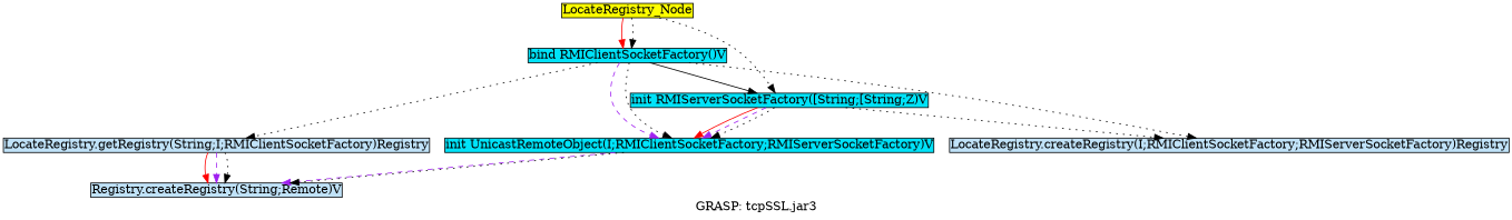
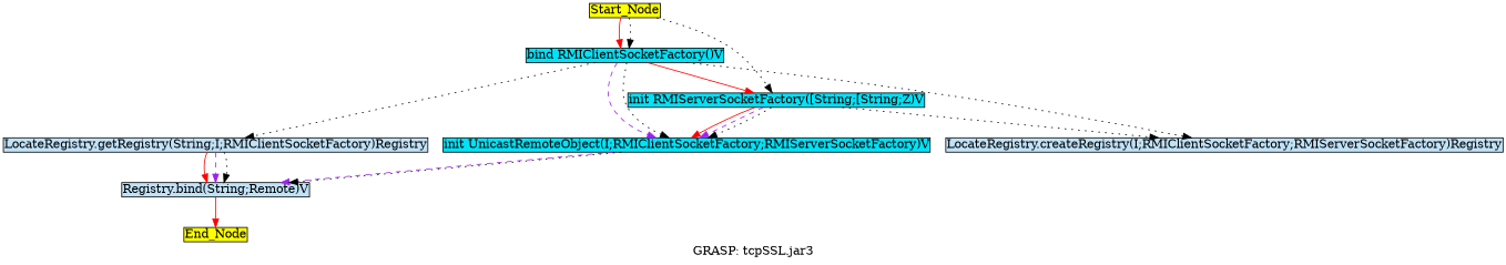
  digraph {
    label="GRASP: tcpSSL.jar3"
    node [fillcolor="#00e2f8" margin=0.02 shape=box style=filled]
    edge [color=black style=dotted]
-   Start_Node [fillcolor=yellow height=0 width=0 label=LocateRegistry_Node]
+   Start_Node [fillcolor=yellow height=0 width=0]
    n2 [height=0 label="bind RMIClientSocketFactory()V" width=0]
    "init RMIServerSocketFactory([String;[String;Z)V" [height=0 width=0]
    "LocateRegistry.createRegistry(I;RMIClientSocketFactory;RMIServerSocketFactory)Registry" [fillcolor="#c0e2f8" height=0 width=0]
    "LocateRegistry.getRegistry(String;I;RMIClientSocketFactory)Registry" [fillcolor="#c0e2f8" height=0 width=0]
    "init UnicastRemoteObject(I;RMIClientSocketFactory;RMIServerSocketFactory)V" [height=0 width=0]
-   "Registry.bind(String;Remote)V" [fillcolor="#c0e2f8" height=0 width=0 label="Registry.createRegistry(String;Remote)V"]
+   "Registry.bind(String;Remote)V" [fillcolor="#c0e2f8" height=0 width=0]
+   End_Node [fillcolor=yellow height=0 width=0]
    Start_Node -> n2 [color=red style=solid]
    Start_Node -> n2
    Start_Node -> "init RMIServerSocketFactory([String;[String;Z)V"
-   n2 -> "init RMIServerSocketFactory([String;[String;Z)V" [style=solid]
+   n2 -> "init RMIServerSocketFactory([String;[String;Z)V" [color=red style=solid]
    n2 -> "LocateRegistry.createRegistry(I;RMIClientSocketFactory;RMIServerSocketFactory)Registry"
    n2 -> "LocateRegistry.getRegistry(String;I;RMIClientSocketFactory)Registry"
    n2 -> "init UnicastRemoteObject(I;RMIClientSocketFactory;RMIServerSocketFactory)V" [color=purple style=dashed]
    n2 -> "init UnicastRemoteObject(I;RMIClientSocketFactory;RMIServerSocketFactory)V"
    "init RMIServerSocketFactory([String;[String;Z)V" -> "LocateRegistry.createRegistry(I;RMIClientSocketFactory;RMIServerSocketFactory)Registry"
    "init RMIServerSocketFactory([String;[String;Z)V" -> "init UnicastRemoteObject(I;RMIClientSocketFactory;RMIServerSocketFactory)V" [color=red style=solid]
    "init RMIServerSocketFactory([String;[String;Z)V" -> "init UnicastRemoteObject(I;RMIClientSocketFactory;RMIServerSocketFactory)V" [color=purple style=dashed]
    "init RMIServerSocketFactory([String;[String;Z)V" -> "init UnicastRemoteObject(I;RMIClientSocketFactory;RMIServerSocketFactory)V"
    "LocateRegistry.getRegistry(String;I;RMIClientSocketFactory)Registry" -> "Registry.bind(String;Remote)V" [color=red style=solid]
    "LocateRegistry.getRegistry(String;I;RMIClientSocketFactory)Registry" -> "Registry.bind(String;Remote)V" [color=purple style=dashed]
    "LocateRegistry.getRegistry(String;I;RMIClientSocketFactory)Registry" -> "Registry.bind(String;Remote)V"
    "init UnicastRemoteObject(I;RMIClientSocketFactory;RMIServerSocketFactory)V" -> "Registry.bind(String;Remote)V" [color=purple style=dashed]
    "init UnicastRemoteObject(I;RMIClientSocketFactory;RMIServerSocketFactory)V" -> "Registry.bind(String;Remote)V"
+   "Registry.bind(String;Remote)V" -> End_Node [color=red style=solid]
  }
